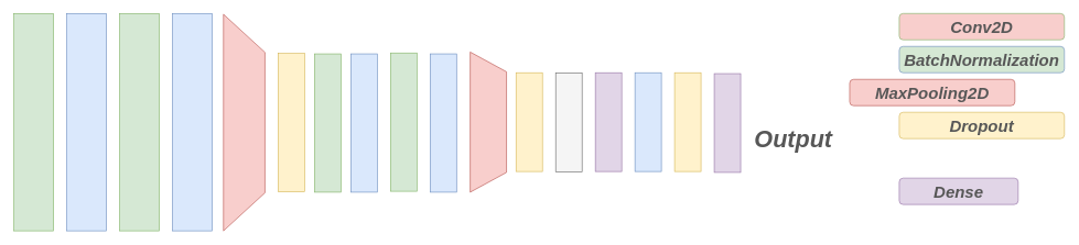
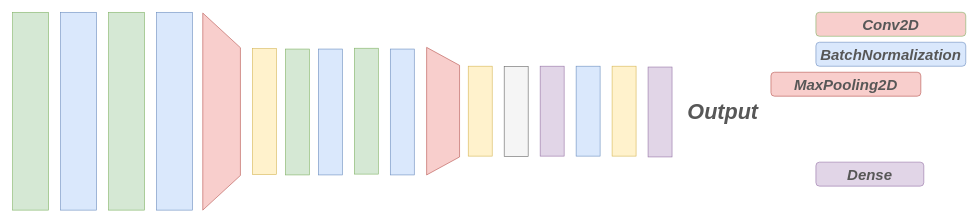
  <mxCell id="0" />
  <mxCell id="1" parent="0" />
  <mxCell id="2" value="" style="rounded=0;whiteSpace=wrap;html=1;fillColor=#d5e8d4;strokeColor=#82b366;" vertex="1" parent="1"><mxGeometry x="20" y="20" width="60" height="330" as="geometry" /></mxCell>
  <mxCell id="3" value="" style="shape=trapezoid;perimeter=trapezoidPerimeter;whiteSpace=wrap;html=1;fixedSize=1;rotation=90;size=57.81;fillColor=#f8cecc;strokeColor=#b85450;" vertex="1" parent="1"><mxGeometry x="204.22" y="154.22" width="328.76" height="62.81" as="geometry" /></mxCell>
  <mxCell id="4" value="" style="rounded=0;whiteSpace=wrap;html=1;fillColor=#fff2cc;strokeColor=#d6b656;" vertex="1" parent="1"><mxGeometry x="420" y="80.69" width="40" height="210" as="geometry" /></mxCell>
  <mxCell id="5" value="" style="shape=trapezoid;perimeter=trapezoidPerimeter;whiteSpace=wrap;html=1;fixedSize=1;rotation=90;size=30;fillColor=#f8cecc;strokeColor=#b85450;" vertex="1" parent="1"><mxGeometry x="631.68" y="157.45" width="212.81" height="54.94" as="geometry" /></mxCell>
  <mxCell id="6" value="" style="rounded=0;whiteSpace=wrap;html=1;fillColor=#dae8fc;strokeColor=#6c8ebf;" vertex="1" parent="1"><mxGeometry x="100" y="20" width="60" height="330" as="geometry" /></mxCell>
  <mxCell id="7" value="" style="rounded=0;whiteSpace=wrap;html=1;fillColor=#d5e8d4;strokeColor=#82b366;" vertex="1" parent="1"><mxGeometry x="180" y="20" width="60" height="330" as="geometry" /></mxCell>
  <mxCell id="8" value="" style="rounded=0;whiteSpace=wrap;html=1;fillColor=#dae8fc;strokeColor=#6c8ebf;" vertex="1" parent="1"><mxGeometry x="260" y="20" width="60" height="330" as="geometry" /></mxCell>
  <mxCell id="9" value="" style="rounded=0;whiteSpace=wrap;html=1;fillColor=#d5e8d4;strokeColor=#82b366;" vertex="1" parent="1"><mxGeometry x="475" y="81.32" width="40" height="210" as="geometry" /></mxCell>
  <mxCell id="10" value="" style="rounded=0;whiteSpace=wrap;html=1;fillColor=#dae8fc;strokeColor=#6c8ebf;" vertex="1" parent="1"><mxGeometry x="530" y="81.32" width="40" height="210" as="geometry" /></mxCell>
  <mxCell id="11" value="" style="rounded=0;whiteSpace=wrap;html=1;fillColor=#d5e8d4;strokeColor=#82b366;" vertex="1" parent="1"><mxGeometry x="590" y="79.93" width="40" height="210" as="geometry" /></mxCell>
  <mxCell id="12" value="" style="rounded=0;whiteSpace=wrap;html=1;fillColor=#dae8fc;strokeColor=#6c8ebf;" vertex="1" parent="1"><mxGeometry x="650" y="81.32" width="40" height="210" as="geometry" /></mxCell>
  <mxCell id="13" value="" style="rounded=0;whiteSpace=wrap;html=1;fillColor=#fff2cc;strokeColor=#d6b656;" vertex="1" parent="1"><mxGeometry x="780" y="109.92" width="40" height="150" as="geometry" /></mxCell>
  <mxCell id="14" value="" style="rounded=0;whiteSpace=wrap;html=1;fillColor=#f5f5f5;strokeColor=#666666;fontColor=#333333;" vertex="1" parent="1"><mxGeometry x="840" y="110.69" width="40" height="150" as="geometry" /></mxCell>
  <mxCell id="15" value="" style="rounded=0;whiteSpace=wrap;html=1;fillColor=#e1d5e7;strokeColor=#9673a6;" vertex="1" parent="1"><mxGeometry x="900" y="109.92" width="40" height="150" as="geometry" /></mxCell>
  <mxCell id="16" value="" style="rounded=0;whiteSpace=wrap;html=1;fillColor=#fff2cc;strokeColor=#d6b656;" vertex="1" parent="1"><mxGeometry x="1020" y="109.92" width="40" height="150" as="geometry" /></mxCell>
  <mxCell id="17" value="" style="rounded=0;whiteSpace=wrap;html=1;fillColor=#dae8fc;strokeColor=#6c8ebf;" vertex="1" parent="1"><mxGeometry x="960" y="109.92" width="40" height="150" as="geometry" /></mxCell>
  <mxCell id="18" value="" style="rounded=0;whiteSpace=wrap;html=1;fillColor=#e1d5e7;strokeColor=#9673a6;" vertex="1" parent="1"><mxGeometry x="1080" y="111.32" width="40" height="150" as="geometry" /></mxCell>
  <mxCell id="19" value="&lt;font style=&quot;font-size: 25px&quot; color=&quot;#575757&quot;&gt;&lt;i&gt;&lt;b&gt;Conv2D&lt;/b&gt;&lt;/i&gt;&lt;/font&gt;" style="rounded=1;whiteSpace=wrap;html=1;fillColor=#f8cecc;strokeColor=#82b366;" vertex="1" parent="1"><mxGeometry x="1360" y="20" width="250" height="40" as="geometry" /></mxCell>
- <mxCell id="20" value="&lt;font style=&quot;font-size: 25px&quot; color=&quot;#575757&quot;&gt;&lt;i&gt;&lt;b&gt;BatchNormalization&lt;/b&gt;&lt;/i&gt;&lt;/font&gt;" style="rounded=1;whiteSpace=wrap;html=1;fillColor=#d5e8d4;strokeColor=#6c8ebf;" vertex="1" parent="1"><mxGeometry x="1360" y="70" width="250" height="40" as="geometry" /></mxCell>
+ <mxCell id="20" value="&lt;font style=&quot;font-size: 25px&quot; color=&quot;#575757&quot;&gt;&lt;i&gt;&lt;b&gt;BatchNormalization&lt;/b&gt;&lt;/i&gt;&lt;/font&gt;" style="rounded=1;whiteSpace=wrap;html=1;fillColor=#dae8fc;strokeColor=#6c8ebf;" vertex="1" parent="1"><mxGeometry x="1360" y="70" width="250" height="40" as="geometry" /></mxCell>
  <mxCell id="21" value="&lt;font style=&quot;font-size: 25px&quot; color=&quot;#575757&quot;&gt;&lt;i&gt;&lt;b&gt;MaxPooling2D&lt;/b&gt;&lt;/i&gt;&lt;/font&gt;" style="rounded=1;whiteSpace=wrap;html=1;fillColor=#f8cecc;strokeColor=#b85450;" vertex="1" parent="1"><mxGeometry x="1285" y="120" width="250" height="40" as="geometry" /></mxCell>
- <mxCell id="22" value="&lt;font style=&quot;font-size: 25px&quot; color=&quot;#575757&quot;&gt;&lt;i&gt;&lt;b&gt;Dropout&lt;/b&gt;&lt;/i&gt;&lt;/font&gt;" style="rounded=1;whiteSpace=wrap;html=1;fillColor=#fff2cc;strokeColor=#d6b656;" vertex="1" parent="1"><mxGeometry x="1360" y="170" width="250" height="40" as="geometry" /></mxCell>
  <mxCell id="23" value="&lt;font style=&quot;font-size: 25px&quot; color=&quot;#575757&quot;&gt;&lt;i&gt;&lt;b&gt;Dense&lt;/b&gt;&lt;/i&gt;&lt;/font&gt;" style="rounded=1;whiteSpace=wrap;html=1;fillColor=#e1d5e7;strokeColor=#9673a6;" vertex="1" parent="1"><mxGeometry x="1360" y="270" width="180" height="40" as="geometry" /></mxCell>
- <mxCell id="24" value="&lt;font style=&quot;font-size: 36px&quot; color=&quot;#575757&quot;&gt;&lt;b&gt;&lt;i&gt;Output&lt;br&gt;&lt;/i&gt;&lt;/b&gt;&lt;/font&gt;" style="text;html=1;strokeColor=none;fillColor=none;align=center;verticalAlign=middle;whiteSpace=wrap;rounded=0;" vertex="1" parent="1"><mxGeometry x="1145" y="151.32" width="110" height="120" as="geometry" /></mxCell>
+ <mxCell id="24" value="&lt;font style=&quot;font-size: 36px&quot; color=&quot;#575757&quot;&gt;&lt;b&gt;&lt;i&gt;Output&lt;br&gt;&lt;/i&gt;&lt;/b&gt;&lt;/font&gt;" style="text;html=1;strokeColor=none;fillColor=none;align=center;verticalAlign=middle;whiteSpace=wrap;rounded=0;" vertex="1" parent="1"><mxGeometry x="1150" y="126.32" width="110" height="120" as="geometry" /></mxCell>
